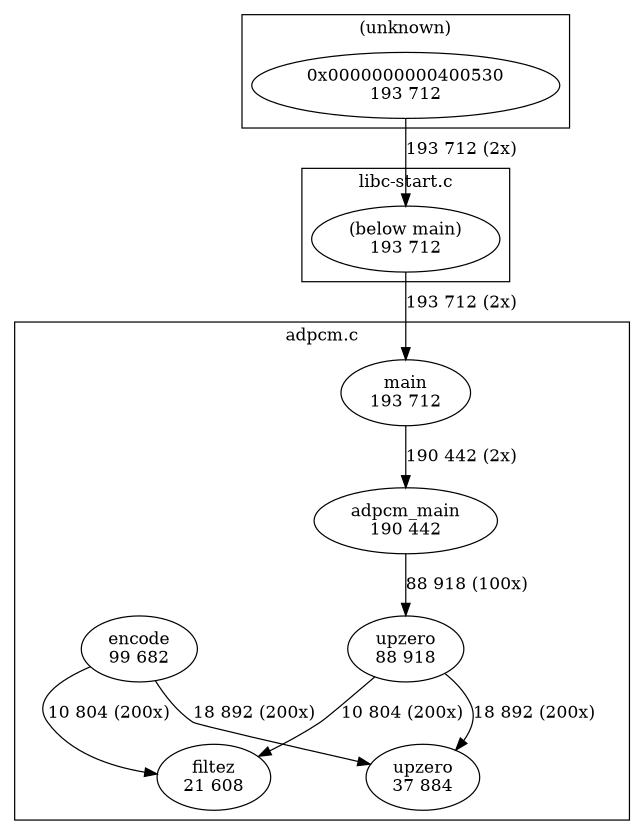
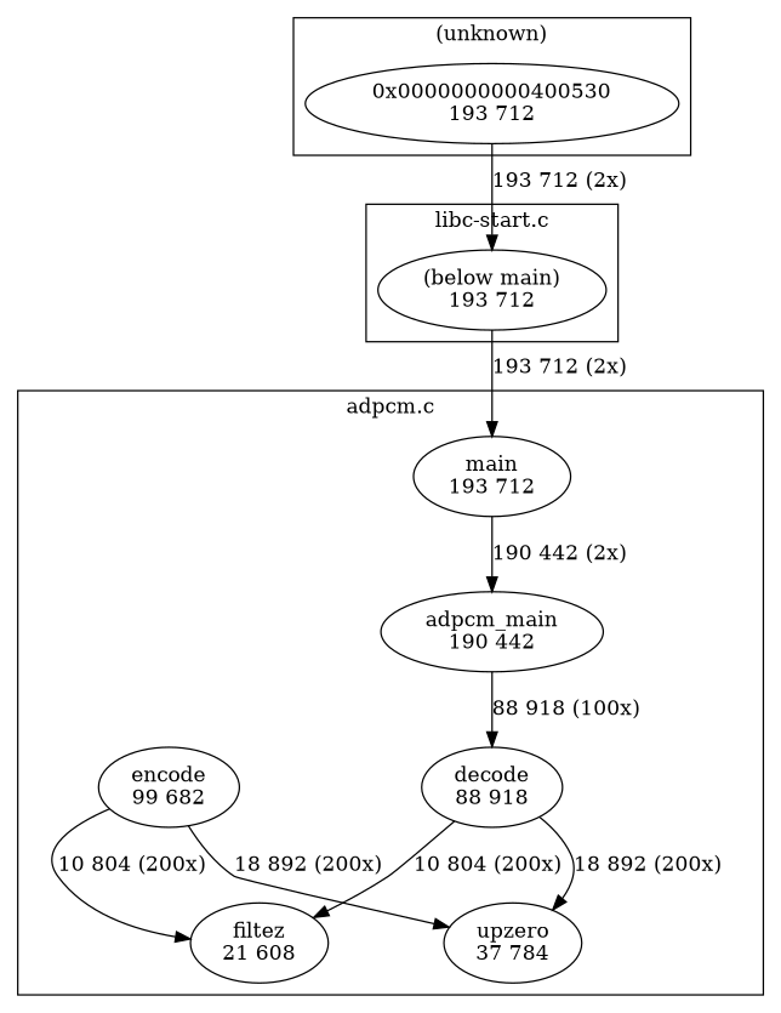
  digraph {
    edge [weight=2]
    n1 [label="0x0000000000400530\n193 712"]
    n2 [label="(below main)\n193 712"]
    n3 [label="main\n193 712"]
    n4 [label="filtez\n21 608"]
    n5 [label="encode\n99 682"]
-   n6 [label="upzero\n37 884"]
-   n7 [label="upzero\n88 918"]
+   n6 [label="upzero\n37 784"]
+   n7 [label="decode\n88 918"]
    n8 [label="adpcm_main\n190 442"]
    subgraph cluster_1 {
      label="(unknown)"
      n1
    }
    subgraph cluster_2 {
      label="libc-start.c"
      n2
    }
    subgraph cluster_3 {
      label="adpcm.c"
      n3
      n4
      n5
      n6
      n7
      n8
    }
    n1 -> n2 [label="193 712 (2x)"]
    n2 -> n3 [label="193 712 (2x)"]
    n3 -> n8 [label="190 442 (2x)"]
    n5 -> n4 [label="10 804 (200x)"]
    n5 -> n6 [label="18 892 (200x)"]
    n7 -> n4 [label="10 804 (200x)"]
    n7 -> n6 [label="18 892 (200x)"]
    n8 -> n7 [label="88 918 (100x)"]
  }
